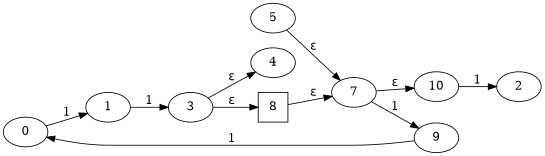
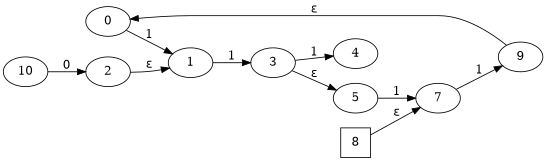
  digraph {
    rankdir=LR
    0
    1
    3
    4
    5
    2
    7
    9
    10
    8 [shape=square]
    0 -> 1 [label=1]
    1 -> 3 [label=1]
-   3 -> 4 [label="ɛ"]
-   3 -> 8 [label="ɛ"]
-   5 -> 7 [label="ɛ"]
+   3 -> 4 [label=1]
+   3 -> 5 [label="ɛ"]
+   5 -> 7 [label=1]
+   2 -> 1 [label="ɛ"]
    7 -> 9 [label=1]
-   7 -> 10 [label="ɛ"]
-   9 -> 0 [label=1]
-   10 -> 2 [label=1]
+   9 -> 0 [label="ɛ"]
+   10 -> 2 [label=0]
    8 -> 7 [label="ɛ"]
  }
